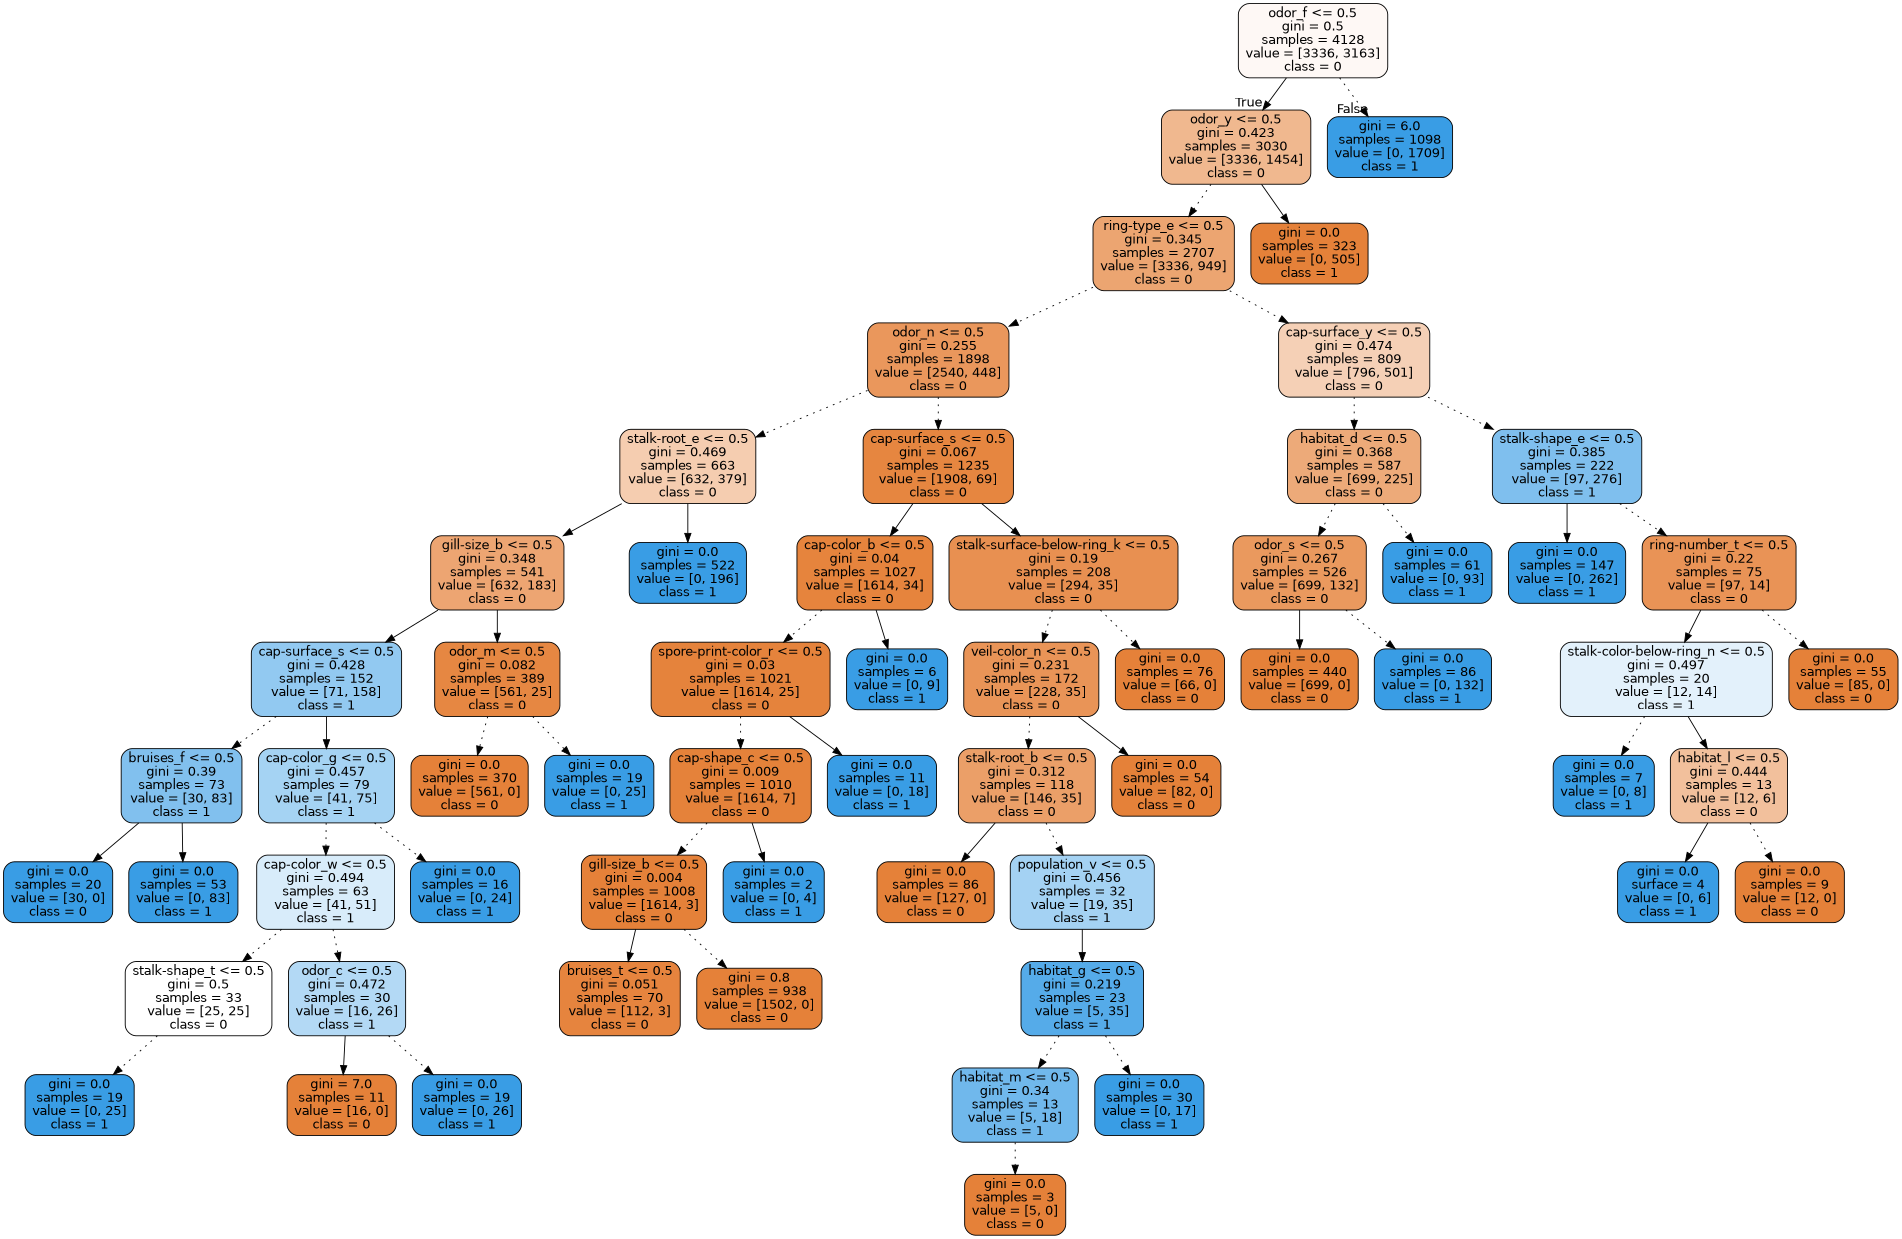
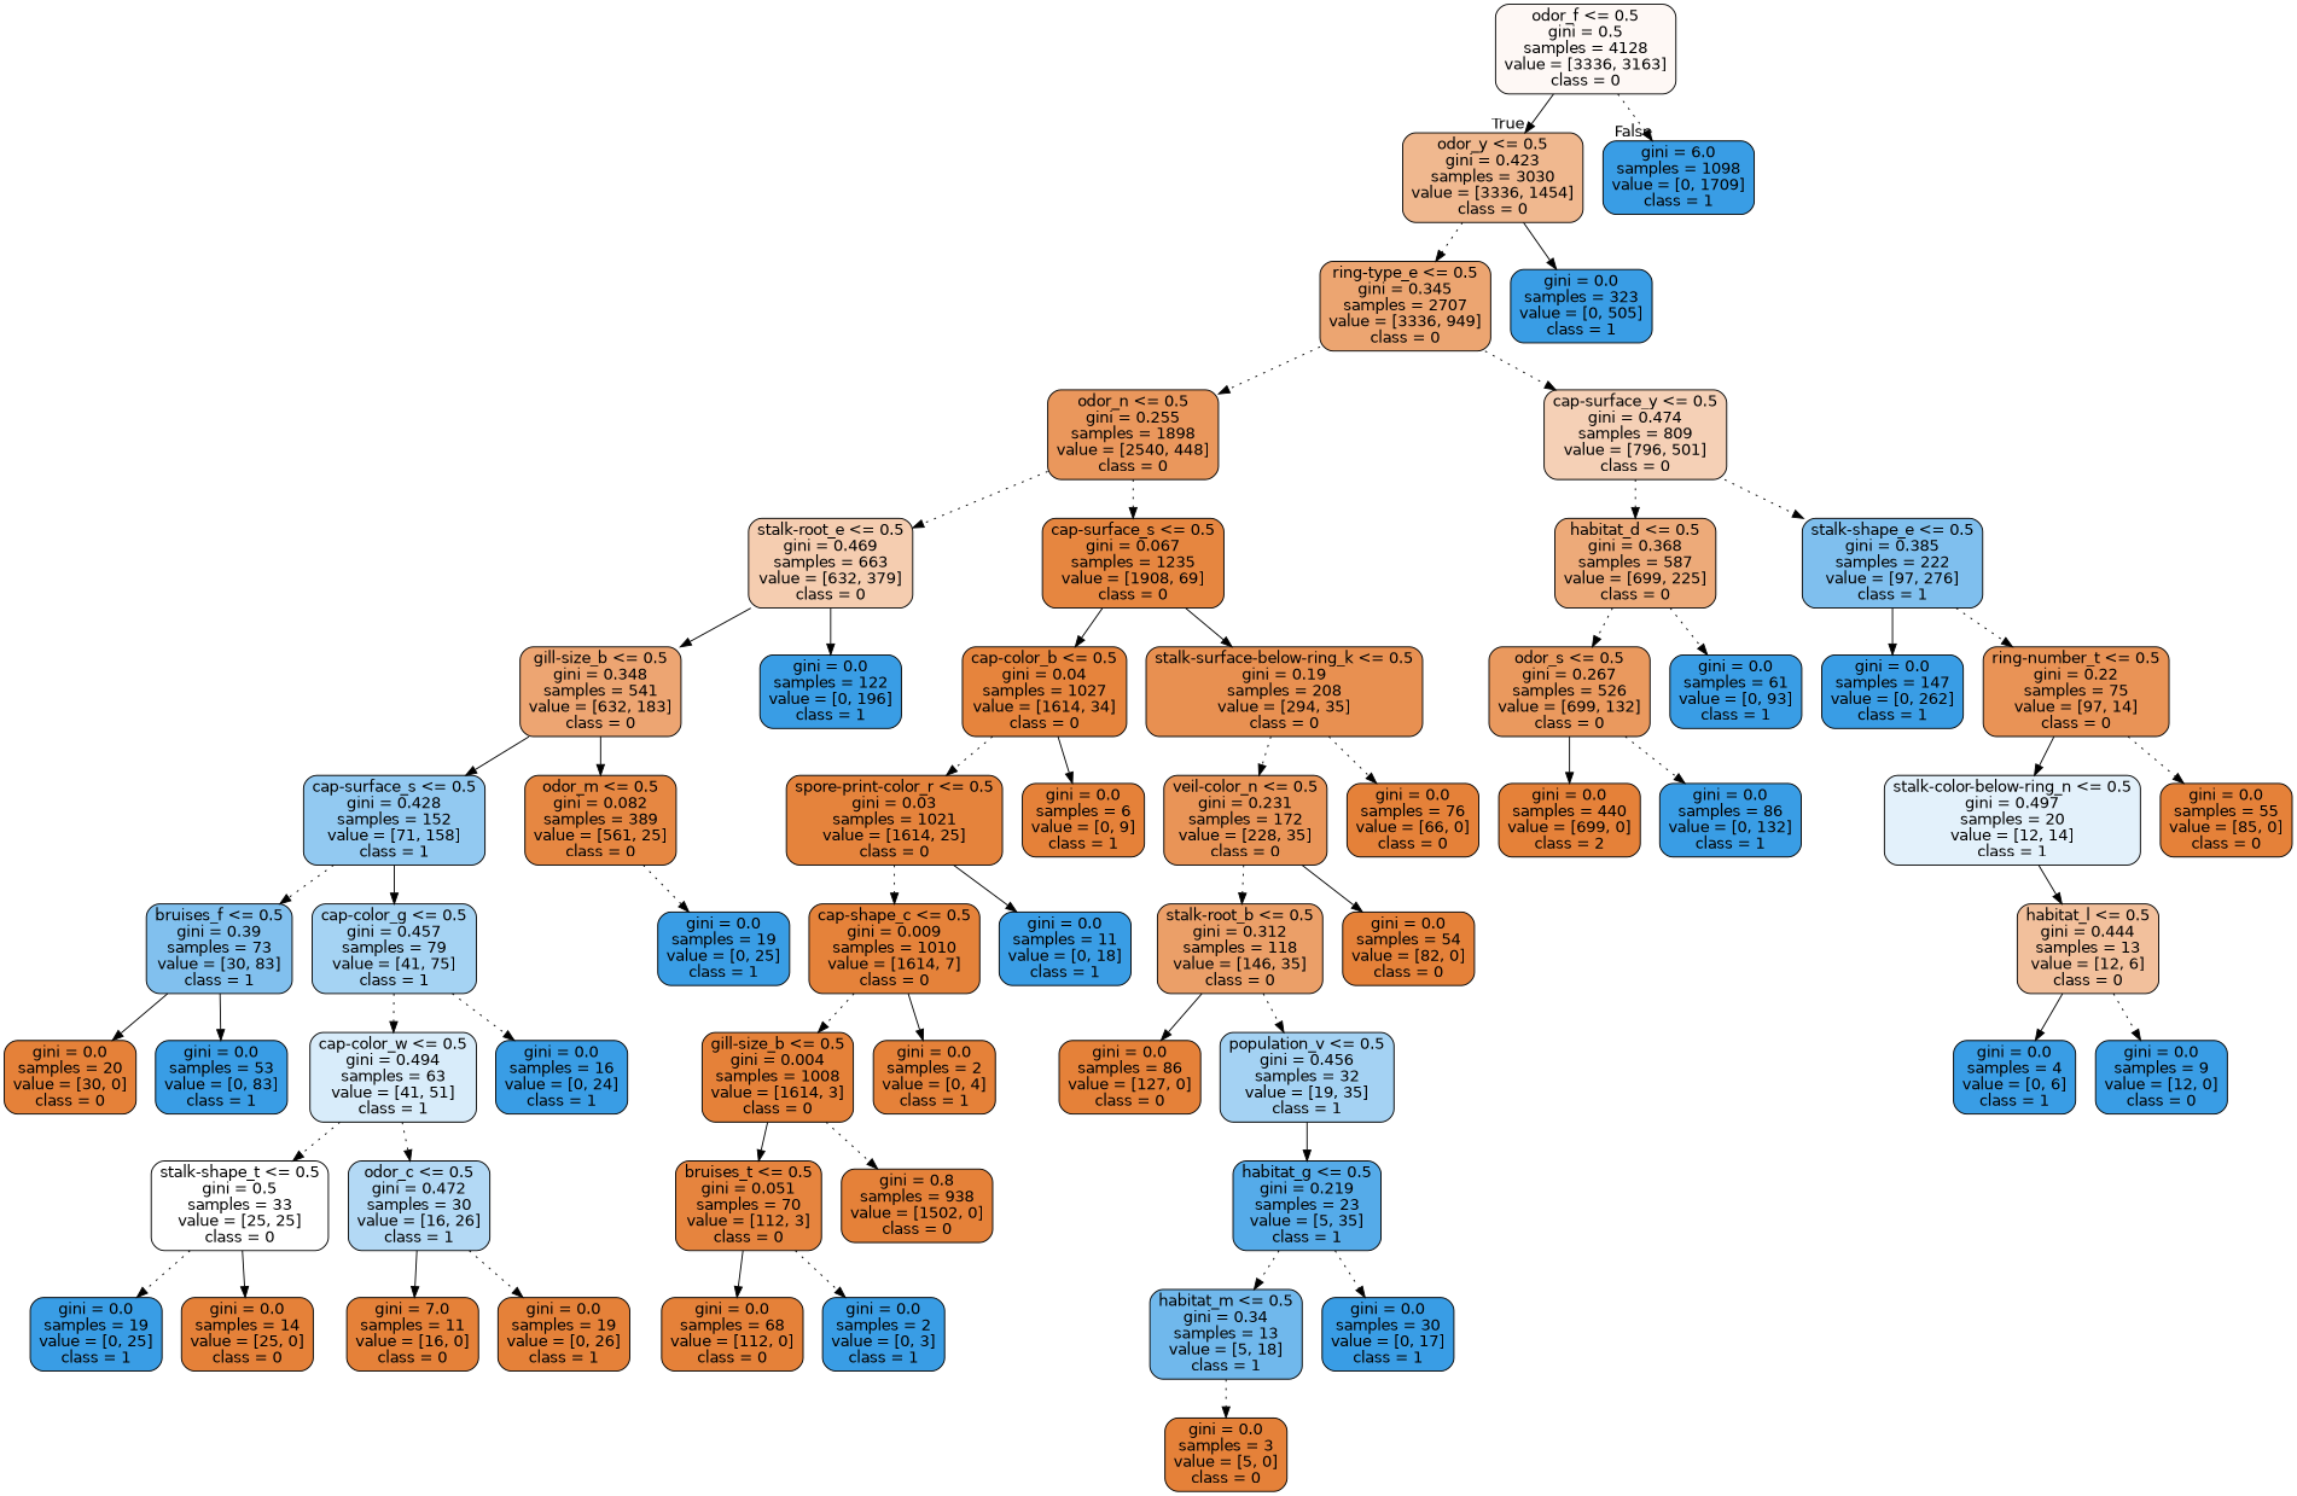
  digraph {
    node [color=black fillcolor="#399de5" fontname=helvetica shape=box style="filled, rounded"]
    edge [fontname=helvetica style=dotted]
    n1 [fillcolor="#fef8f5" label="odor_f <= 0.5\ngini = 0.5\nsamples = 4128\nvalue = [3336, 3163]\nclass = 0"]
    n2 [fillcolor="#f0b88f" label="odor_y <= 0.5\ngini = 0.423\nsamples = 3030\nvalue = [3336, 1454]\nclass = 0"]
    n3 [label="gini = 6.0\nsamples = 1098\nvalue = [0, 1709]\nclass = 1"]
    n4 [fillcolor="#eca571" label="ring-type_e <= 0.5\ngini = 0.345\nsamples = 2707\nvalue = [3336, 949]\nclass = 0"]
-   n5 [fillcolor="#e58139" label="gini = 0.0\nsamples = 323\nvalue = [0, 505]\nclass = 1"]
+   n5 [label="gini = 0.0\nsamples = 323\nvalue = [0, 505]\nclass = 1"]
    n6 [fillcolor="#ea975c" label="odor_n <= 0.5\ngini = 0.255\nsamples = 1898\nvalue = [2540, 448]\nclass = 0"]
    n7 [fillcolor="#f5d0b6" label="cap-surface_y <= 0.5\ngini = 0.474\nsamples = 809\nvalue = [796, 501]\nclass = 0"]
    n8 [fillcolor="#f5cdb0" label="stalk-root_e <= 0.5\ngini = 0.469\nsamples = 663\nvalue = [632, 379]\nclass = 0"]
    n9 [fillcolor="#e68640" label="cap-surface_s <= 0.5\ngini = 0.067\nsamples = 1235\nvalue = [1908, 69]\nclass = 0"]
    n10 [fillcolor="#edaa79" label="habitat_d <= 0.5\ngini = 0.368\nsamples = 587\nvalue = [699, 225]\nclass = 0"]
    n11 [fillcolor="#7fbfee" label="stalk-shape_e <= 0.5\ngini = 0.385\nsamples = 222\nvalue = [97, 276]\nclass = 1"]
    n12 [fillcolor="#eda572" label="gill-size_b <= 0.5\ngini = 0.348\nsamples = 541\nvalue = [632, 183]\nclass = 0"]
-   n13 [label="gini = 0.0\nsamples = 522\nvalue = [0, 196]\nclass = 1"]
+   n13 [label="gini = 0.0\nsamples = 122\nvalue = [0, 196]\nclass = 1"]
    n14 [fillcolor="#e6843d" label="cap-color_b <= 0.5\ngini = 0.04\nsamples = 1027\nvalue = [1614, 34]\nclass = 0"]
    n15 [fillcolor="#e89051" label="stalk-surface-below-ring_k <= 0.5\ngini = 0.19\nsamples = 208\nvalue = [294, 35]\nclass = 0"]
    n16 [fillcolor="#92c9f1" label="cap-surface_s <= 0.5\ngini = 0.428\nsamples = 152\nvalue = [71, 158]\nclass = 1"]
    n17 [fillcolor="#e68742" label="odor_m <= 0.5\ngini = 0.082\nsamples = 389\nvalue = [561, 25]\nclass = 0"]
    n18 [fillcolor="#81c0ee" label="bruises_f <= 0.5\ngini = 0.39\nsamples = 73\nvalue = [30, 83]\nclass = 1"]
    n19 [fillcolor="#a5d3f3" label="cap-color_g <= 0.5\ngini = 0.457\nsamples = 79\nvalue = [41, 75]\nclass = 1"]
-   n20 [fillcolor="#e58139" label="gini = 0.0\nsamples = 370\nvalue = [561, 0]\nclass = 0"]
    n21 [label="gini = 0.0\nsamples = 19\nvalue = [0, 25]\nclass = 1"]
-   n22 [label="gini = 0.0\nsamples = 20\nvalue = [30, 0]\nclass = 0"]
+   n22 [fillcolor="#e58139" label="gini = 0.0\nsamples = 20\nvalue = [30, 0]\nclass = 0"]
    n23 [label="gini = 0.0\nsamples = 53\nvalue = [0, 83]\nclass = 1"]
    n24 [fillcolor="#d8ecfa" label="cap-color_w <= 0.5\ngini = 0.494\nsamples = 63\nvalue = [41, 51]\nclass = 1"]
    n25 [label="gini = 0.0\nsamples = 16\nvalue = [0, 24]\nclass = 1"]
    n26 [fillcolor="#ffffff" label="stalk-shape_t <= 0.5\ngini = 0.5\nsamples = 33\nvalue = [25, 25]\nclass = 0"]
    n27 [fillcolor="#b3d9f5" label="odor_c <= 0.5\ngini = 0.472\nsamples = 30\nvalue = [16, 26]\nclass = 1"]
    n28 [label="gini = 0.0\nsamples = 19\nvalue = [0, 25]\nclass = 1"]
+   n29 [fillcolor="#e58139" label="gini = 0.0\nsamples = 14\nvalue = [25, 0]\nclass = 0"]
    n30 [fillcolor="#e58139" label="gini = 7.0\nsamples = 11\nvalue = [16, 0]\nclass = 0"]
-   n31 [label="gini = 0.0\nsamples = 19\nvalue = [0, 26]\nclass = 1"]
+   n31 [fillcolor="#e58139" label="gini = 0.0\nsamples = 19\nvalue = [0, 26]\nclass = 1"]
    n32 [fillcolor="#e5833c" label="spore-print-color_r <= 0.5\ngini = 0.03\nsamples = 1021\nvalue = [1614, 25]\nclass = 0"]
-   n33 [label="gini = 0.0\nsamples = 6\nvalue = [0, 9]\nclass = 1"]
+   n33 [fillcolor="#e58139" label="gini = 0.0\nsamples = 6\nvalue = [0, 9]\nclass = 1"]
    n34 [fillcolor="#e99457" label="veil-color_n <= 0.5\ngini = 0.231\nsamples = 172\nvalue = [228, 35]\nclass = 0"]
    n35 [fillcolor="#e58139" label="gini = 0.0\nsamples = 76\nvalue = [66, 0]\nclass = 0"]
    n36 [fillcolor="#e5823a" label="cap-shape_c <= 0.5\ngini = 0.009\nsamples = 1010\nvalue = [1614, 7]\nclass = 0"]
    n37 [label="gini = 0.0\nsamples = 11\nvalue = [0, 18]\nclass = 1"]
    n38 [fillcolor="#e58139" label="gill-size_b <= 0.5\ngini = 0.004\nsamples = 1008\nvalue = [1614, 3]\nclass = 0"]
-   n39 [label="gini = 0.0\nsamples = 2\nvalue = [0, 4]\nclass = 1"]
+   n39 [fillcolor="#e58139" label="gini = 0.0\nsamples = 2\nvalue = [0, 4]\nclass = 1"]
    n40 [fillcolor="#e6843e" label="bruises_t <= 0.5\ngini = 0.051\nsamples = 70\nvalue = [112, 3]\nclass = 0"]
    n41 [fillcolor="#e58139" label="gini = 0.8\nsamples = 938\nvalue = [1502, 0]\nclass = 0"]
+   n42 [fillcolor="#e58139" label="gini = 0.0\nsamples = 68\nvalue = [112, 0]\nclass = 0"]
+   n43 [label="gini = 0.0\nsamples = 2\nvalue = [0, 3]\nclass = 1"]
    n44 [fillcolor="#eb9f68" label="stalk-root_b <= 0.5\ngini = 0.312\nsamples = 118\nvalue = [146, 35]\nclass = 0"]
    n45 [fillcolor="#e58139" label="gini = 0.0\nsamples = 54\nvalue = [82, 0]\nclass = 0"]
    n46 [fillcolor="#e58139" label="gini = 0.0\nsamples = 86\nvalue = [127, 0]\nclass = 0"]
    n47 [fillcolor="#a4d2f3" label="population_v <= 0.5\ngini = 0.456\nsamples = 32\nvalue = [19, 35]\nclass = 1"]
    n48 [fillcolor="#55abe9" label="habitat_g <= 0.5\ngini = 0.219\nsamples = 23\nvalue = [5, 35]\nclass = 1"]
    n49 [fillcolor="#70b8ec" label="habitat_m <= 0.5\ngini = 0.34\nsamples = 13\nvalue = [5, 18]\nclass = 1"]
    n50 [label="gini = 0.0\nsamples = 30\nvalue = [0, 17]\nclass = 1"]
    n51 [fillcolor="#e58139" label="gini = 0.0\nsamples = 3\nvalue = [5, 0]\nclass = 0"]
    n52 [fillcolor="#ea995e" label="odor_s <= 0.5\ngini = 0.267\nsamples = 526\nvalue = [699, 132]\nclass = 0"]
    n53 [label="gini = 0.0\nsamples = 61\nvalue = [0, 93]\nclass = 1"]
    n54 [label="gini = 0.0\nsamples = 147\nvalue = [0, 262]\nclass = 1"]
    n55 [fillcolor="#e99356" label="ring-number_t <= 0.5\ngini = 0.22\nsamples = 75\nvalue = [97, 14]\nclass = 0"]
-   n56 [fillcolor="#e58139" label="gini = 0.0\nsamples = 440\nvalue = [699, 0]\nclass = 0"]
+   n56 [fillcolor="#e58139" label="gini = 0.0\nsamples = 440\nvalue = [699, 0]\nclass = 2"]
    n57 [label="gini = 0.0\nsamples = 86\nvalue = [0, 132]\nclass = 1"]
    n58 [fillcolor="#e3f1fb" label="stalk-color-below-ring_n <= 0.5\ngini = 0.497\nsamples = 20\nvalue = [12, 14]\nclass = 1"]
    n59 [fillcolor="#e58139" label="gini = 0.0\nsamples = 55\nvalue = [85, 0]\nclass = 0"]
-   n60 [label="gini = 0.0\nsamples = 7\nvalue = [0, 8]\nclass = 1"]
    n61 [fillcolor="#f2c09c" label="habitat_l <= 0.5\ngini = 0.444\nsamples = 13\nvalue = [12, 6]\nclass = 0"]
-   n62 [label="gini = 0.0\nsurface = 4\nvalue = [0, 6]\nclass = 1"]
-   n63 [fillcolor="#e58139" label="gini = 0.0\nsamples = 9\nvalue = [12, 0]\nclass = 0"]
+   n62 [label="gini = 0.0\nsamples = 4\nvalue = [0, 6]\nclass = 1"]
+   n63 [label="gini = 0.0\nsamples = 9\nvalue = [12, 0]\nclass = 0"]
    n1 -> n2 [headlabel=True labelangle=45 labeldistance=2.5 style=solid]
    n1 -> n3 [headlabel=False labelangle=-45 labeldistance=2.5]
    n2 -> n4
    n2 -> n5 [style=solid]
    n4 -> n6
    n4 -> n7
    n6 -> n8
    n6 -> n9
    n7 -> n10
    n7 -> n11
    n8 -> n12 [style=solid]
    n8 -> n13 [style=solid]
    n9 -> n14 [style=solid]
    n9 -> n15 [style=solid]
    n10 -> n52
    n10 -> n53
    n11 -> n54 [style=solid]
    n11 -> n55
    n12 -> n16 [style=solid]
    n12 -> n17 [style=solid]
    n14 -> n32
    n14 -> n33 [style=solid]
    n15 -> n34
    n15 -> n35
    n16 -> n18
    n16 -> n19 [style=solid]
-   n17 -> n20
    n17 -> n21
    n18 -> n22 [style=solid]
    n18 -> n23 [style=solid]
    n19 -> n24
    n19 -> n25
    n24 -> n26
    n24 -> n27
    n26 -> n28
+   n26 -> n29 [style=solid]
    n27 -> n30 [style=solid]
    n27 -> n31
    n32 -> n36
    n32 -> n37 [style=solid]
    n34 -> n44
    n34 -> n45 [style=solid]
    n36 -> n38
    n36 -> n39 [style=solid]
    n38 -> n40 [style=solid]
    n38 -> n41
+   n40 -> n42 [style=solid]
+   n40 -> n43
    n44 -> n46 [style=solid]
    n44 -> n47
    n47 -> n48 [style=solid]
    n48 -> n49
    n48 -> n50
    n49 -> n51
    n52 -> n56 [style=solid]
    n52 -> n57
    n55 -> n58 [style=solid]
    n55 -> n59
-   n58 -> n60
    n58 -> n61 [style=solid]
    n61 -> n62 [style=solid]
    n61 -> n63
  }
